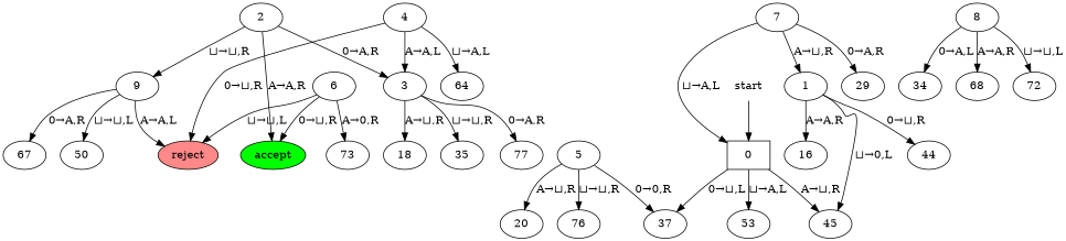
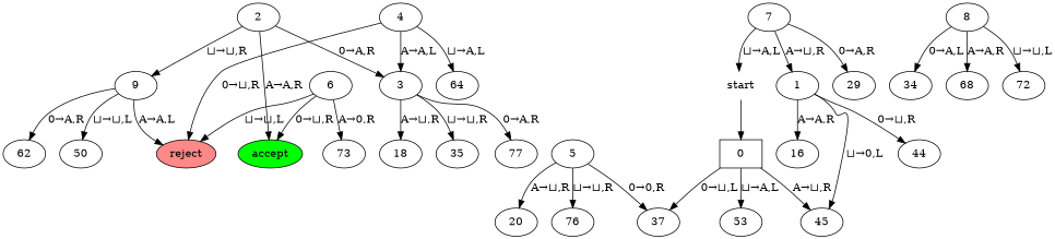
  digraph {
    n1 [fillcolor=green group=flow label=accept style=filled]
    n2 [fillcolor="#ff8888" group=flow label=reject style=filled]
    0 [group=flow shape=box]
    37
    45
    53
    n7 [group=flow label=start shape=plaintext]
    1
    44
    16
    2
    3
    9
    77
    18
    35
-   67
+   67 [label=62]
    50
    4
    64
    5
    20
    76
    6
    73
    7
    29
    8
    34
    68
    n31 [label=72]
    subgraph sub_1 {
      rank=same
      n1
      n2
    }
    0 -> 37 [label="0→⊔,L"]
    0 -> 45 [label="A→⊔,R"]
    0 -> 53 [label="⊔→A,L"]
    n7 -> 0
    1 -> 45 [label="⊔→0,L"]
    1 -> 44 [label="0→⊔,R"]
    1 -> 16 [label="A→A,R"]
    2 -> n1 [label="A→A,R"]
    2 -> 3 [label="0→A,R"]
    2 -> 9 [label="⊔→⊔,R"]
    3 -> 77 [label="0→A,R"]
    3 -> 18 [label="A→⊔,R"]
    3 -> 35 [label="⊔→⊔,R"]
    9 -> n2 [label="A→A,L"]
    9 -> 67 [label="0→A,R"]
    9 -> 50 [label="⊔→⊔,L"]
    4 -> n2 [label="0→⊔,R"]
    4 -> 3 [label="A→A,L"]
    4 -> 64 [label="⊔→A,L"]
    5 -> 37 [label="0→0,R"]
    5 -> 20 [label="A→⊔,R"]
    5 -> 76 [label="⊔→⊔,R"]
    6 -> n1 [label="0→⊔,R"]
    6 -> n2 [label="⊔→⊔,L"]
    6 -> 73 [label="A→0,R"]
-   7 -> 0 [label="⊔→A,L"]
+   7 -> n7 [label="⊔→A,L"]
    7 -> 1 [label="A→⊔,R"]
    7 -> 29 [label="0→A,R"]
    8 -> 34 [label="0→A,L"]
    8 -> 68 [label="A→A,R"]
    8 -> n31 [label="⊔→⊔,L"]
  }
